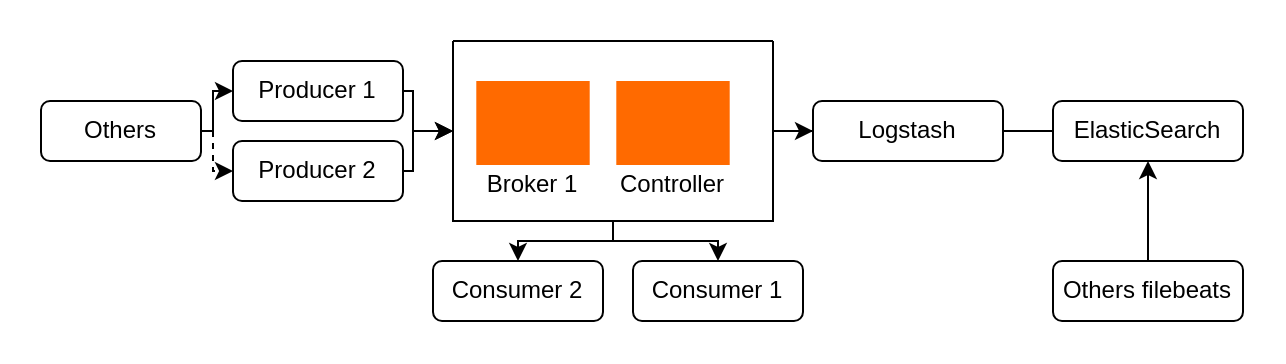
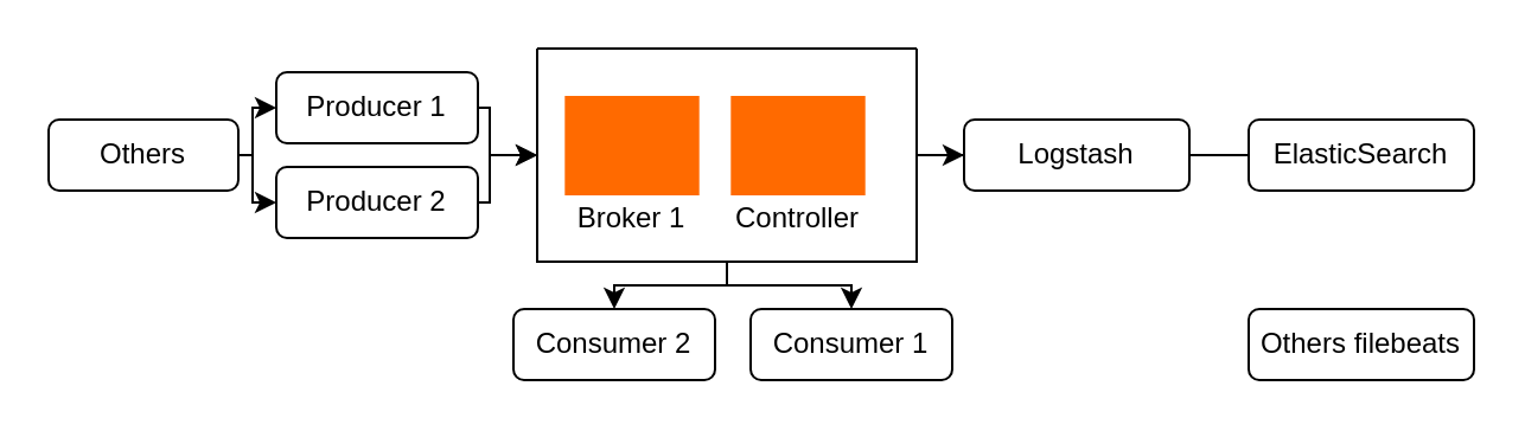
  <mxCell id="0" />
  <mxCell id="1" parent="0" />
  <mxCell id="2" value="ElasticSearch" style="rounded=1;whiteSpace=wrap;html=1;" parent="1" vertex="1"><mxGeometry x="526" y="50" width="95" height="30" as="geometry" /></mxCell>
  <mxCell id="3" style="edgeStyle=orthogonalEdgeStyle;rounded=0;orthogonalLoop=1;jettySize=auto;html=1;entryX=0;entryY=0.5;entryDx=0;entryDy=0;" edge="1" parent="1" source="6" target="14"><mxGeometry relative="1" as="geometry" /></mxCell>
  <mxCell id="4" style="edgeStyle=orthogonalEdgeStyle;rounded=0;orthogonalLoop=1;jettySize=auto;html=1;entryX=0.5;entryY=0;entryDx=0;entryDy=0;" edge="1" parent="1" source="6" target="22"><mxGeometry relative="1" as="geometry"><Array as="points"><mxPoint x="306" y="120" /><mxPoint x="259" y="120" /></Array></mxGeometry></mxCell>
  <mxCell id="5" style="edgeStyle=orthogonalEdgeStyle;rounded=0;orthogonalLoop=1;jettySize=auto;html=1;entryX=0.5;entryY=0;entryDx=0;entryDy=0;" edge="1" parent="1" source="6" target="21"><mxGeometry relative="1" as="geometry"><Array as="points"><mxPoint x="306" y="120" /><mxPoint x="359" y="120" /></Array></mxGeometry></mxCell>
  <mxCell id="6" value="" style="swimlane;startSize=0;" parent="1" vertex="1"><mxGeometry x="226" y="20" width="160" height="90" as="geometry" /></mxCell>
  <mxCell id="7" value="" style="group" parent="6" vertex="1" connectable="0"><mxGeometry x="10" y="20" width="60" height="62" as="geometry" /></mxCell>
  <mxCell id="8" value="" style="points=[];aspect=fixed;html=1;align=center;shadow=0;dashed=0;fillColor=#FF6A00;strokeColor=none;shape=mxgraph.alibaba_cloud.kafka;" parent="7" vertex="1"><mxGeometry x="1.65" width="56.7" height="42" as="geometry" /></mxCell>
  <mxCell id="9" value="Broker 1" style="text;html=1;align=center;verticalAlign=middle;whiteSpace=wrap;rounded=0;" parent="7" vertex="1"><mxGeometry y="42" width="60" height="20" as="geometry" /></mxCell>
  <mxCell id="10" value="" style="group" parent="6" vertex="1" connectable="0"><mxGeometry x="80" y="20" width="60" height="62" as="geometry" /></mxCell>
  <mxCell id="11" value="" style="points=[];aspect=fixed;html=1;align=center;shadow=0;dashed=0;fillColor=#FF6A00;strokeColor=none;shape=mxgraph.alibaba_cloud.kafka;" parent="10" vertex="1"><mxGeometry x="1.65" width="56.7" height="42" as="geometry" /></mxCell>
  <mxCell id="12" value="Controller" style="text;html=1;align=center;verticalAlign=middle;whiteSpace=wrap;rounded=0;" parent="10" vertex="1"><mxGeometry y="42" width="60" height="20" as="geometry" /></mxCell>
  <mxCell id="13" style="edgeStyle=orthogonalEdgeStyle;rounded=0;orthogonalLoop=1;jettySize=auto;html=1;entryX=0;entryY=0.5;entryDx=0;entryDy=0;endArrow=none;" edge="1" parent="1" source="14" target="2"><mxGeometry relative="1" as="geometry" /></mxCell>
  <mxCell id="14" value="Logstash" style="rounded=1;whiteSpace=wrap;html=1;" parent="1" vertex="1"><mxGeometry x="406" y="50" width="95" height="30" as="geometry" /></mxCell>
  <mxCell id="15" style="edgeStyle=orthogonalEdgeStyle;rounded=0;orthogonalLoop=1;jettySize=auto;html=1;entryX=0;entryY=0.5;entryDx=0;entryDy=0;" edge="1" parent="1" source="16" target="6"><mxGeometry relative="1" as="geometry"><Array as="points"><mxPoint x="206" y="45" /><mxPoint x="206" y="65" /></Array></mxGeometry></mxCell>
  <mxCell id="16" value="Producer 1" style="rounded=1;whiteSpace=wrap;html=1;" parent="1" vertex="1"><mxGeometry x="116" y="30" width="85" height="30" as="geometry" /></mxCell>
- <mxCell id="17" style="edgeStyle=orthogonalEdgeStyle;rounded=0;orthogonalLoop=1;jettySize=auto;html=1;entryX=0.5;entryY=1;entryDx=0;entryDy=0;" edge="1" parent="1" source="18" target="2"><mxGeometry relative="1" as="geometry" /></mxCell>
  <mxCell id="18" value="Others filebeats" style="rounded=1;whiteSpace=wrap;html=1;" parent="1" vertex="1"><mxGeometry x="526" y="130" width="95" height="30" as="geometry" /></mxCell>
  <mxCell id="19" style="edgeStyle=orthogonalEdgeStyle;rounded=0;orthogonalLoop=1;jettySize=auto;html=1;entryX=0;entryY=0.5;entryDx=0;entryDy=0;" edge="1" parent="1" source="20" target="6"><mxGeometry relative="1" as="geometry"><Array as="points"><mxPoint x="206" y="85" /><mxPoint x="206" y="65" /></Array></mxGeometry></mxCell>
  <mxCell id="20" value="Producer 2" style="rounded=1;whiteSpace=wrap;html=1;" parent="1" vertex="1"><mxGeometry x="116" y="70" width="85" height="30" as="geometry" /></mxCell>
  <mxCell id="21" value="Consumer 1" style="rounded=1;whiteSpace=wrap;html=1;" parent="1" vertex="1"><mxGeometry x="316" y="130" width="85" height="30" as="geometry" /></mxCell>
  <mxCell id="22" value="Consumer 2" style="rounded=1;whiteSpace=wrap;html=1;" parent="1" vertex="1"><mxGeometry x="216" y="130" width="85" height="30" as="geometry" /></mxCell>
  <mxCell id="23" style="edgeStyle=orthogonalEdgeStyle;rounded=0;orthogonalLoop=1;jettySize=auto;html=1;entryX=0;entryY=0.5;entryDx=0;entryDy=0;" edge="1" parent="1" source="25" target="16"><mxGeometry relative="1" as="geometry"><Array as="points"><mxPoint x="106" y="65" /><mxPoint x="106" y="45" /></Array></mxGeometry></mxCell>
- <mxCell id="24" style="edgeStyle=orthogonalEdgeStyle;rounded=0;orthogonalLoop=1;jettySize=auto;html=1;entryX=0;entryY=0.5;entryDx=0;entryDy=0;dashed=1;" edge="1" parent="1" source="25" target="20"><mxGeometry relative="1" as="geometry"><Array as="points"><mxPoint x="106" y="65" /><mxPoint x="106" y="85" /></Array></mxGeometry></mxCell>
+ <mxCell id="24" style="edgeStyle=orthogonalEdgeStyle;rounded=0;orthogonalLoop=1;jettySize=auto;html=1;entryX=0;entryY=0.5;entryDx=0;entryDy=0;" edge="1" parent="1" source="25" target="20"><mxGeometry relative="1" as="geometry"><Array as="points"><mxPoint x="106" y="65" /><mxPoint x="106" y="85" /></Array></mxGeometry></mxCell>
  <mxCell id="25" value="Others" style="rounded=1;whiteSpace=wrap;html=1;" vertex="1" parent="1"><mxGeometry x="20" y="50" width="80" height="30" as="geometry" /></mxCell>
